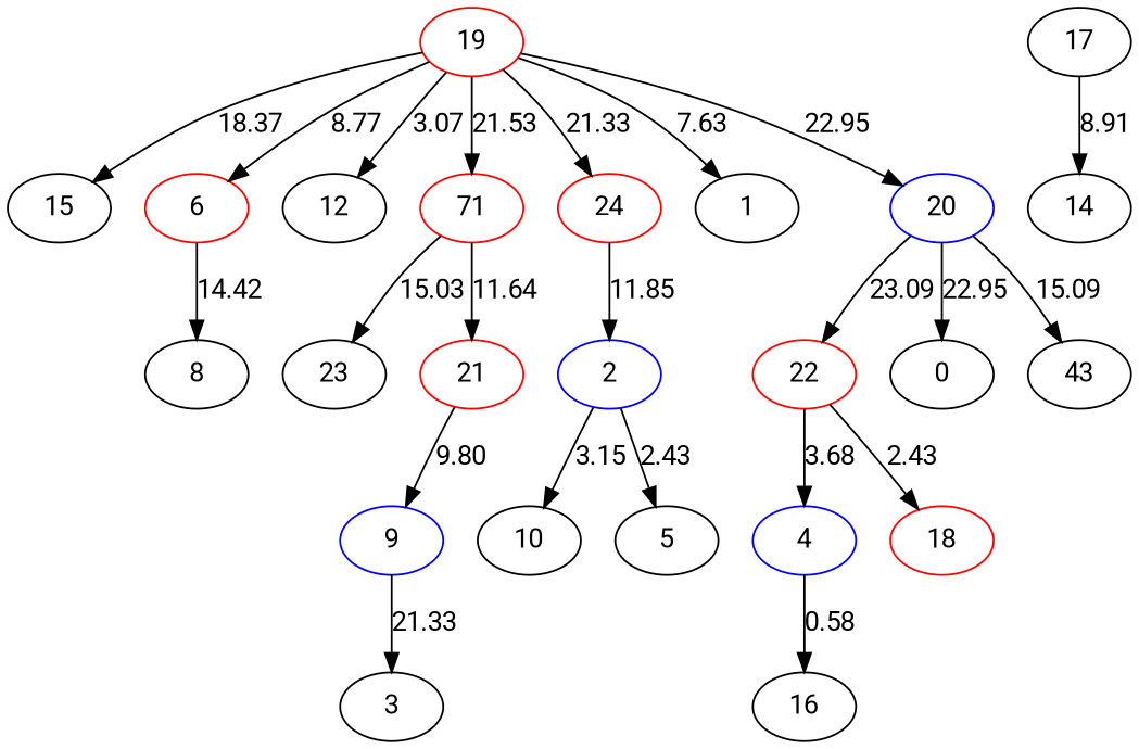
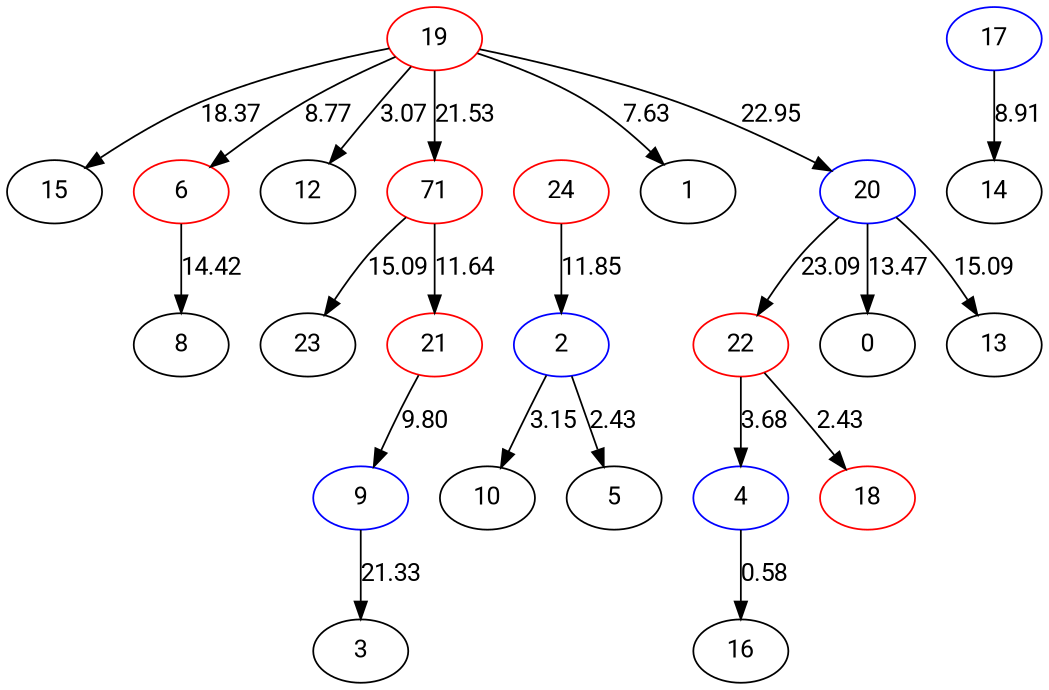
  digraph {
    fontname=Roboto
    node [fontname=Roboto]
    edge [fontname=Roboto]
    19 [color=red]
    15
    6 [color=red]
    12
    n5 [color=red label=71]
    24 [color=red]
    1
    20 [color=blue]
    8
    23
    21 [color=red]
    2 [color=blue]
    22 [color=red]
    0 [color=black]
-   13 [label=43]
+   13
    9 [color=blue]
    3
    10
    5
    4 [color=blue]
    18 [color=red]
    16
-   17 [color=black]
+   17 [color=blue]
    14
    19 -> 15 [label=18.37]
    19 -> 6 [label=8.77]
    19 -> 12 [label=3.07]
    19 -> n5 [label=21.53]
-   19 -> 24 [label=21.33]
    19 -> 1 [label=7.63]
    19 -> 20 [label=22.95]
    6 -> 8 [label=14.42]
-   n5 -> 23 [label=15.03]
+   n5 -> 23 [label=15.09]
    n5 -> 21 [label=11.64]
    24 -> 2 [label=11.85]
    20 -> 22 [label=23.09]
-   20 -> 0 [label=22.95]
+   20 -> 0 [label=13.47]
    20 -> 13 [label=15.09]
    21 -> 9 [label=9.80]
    2 -> 10 [label=3.15]
    2 -> 5 [label=2.43]
    22 -> 4 [label=3.68]
    22 -> 18 [label=2.43]
    9 -> 3 [label=21.33]
    4 -> 16 [label=0.58]
    17 -> 14 [label=8.91]
  }
